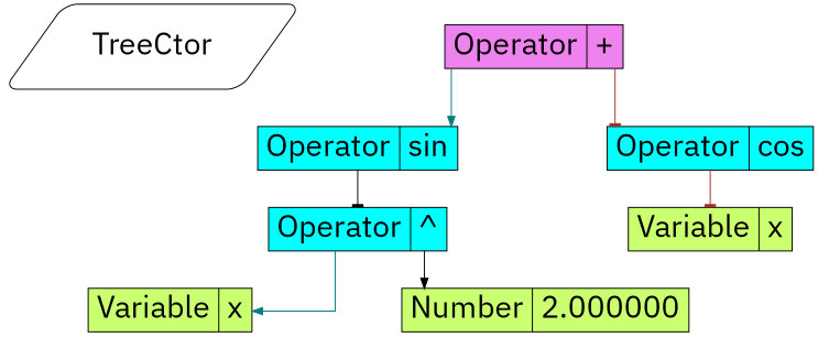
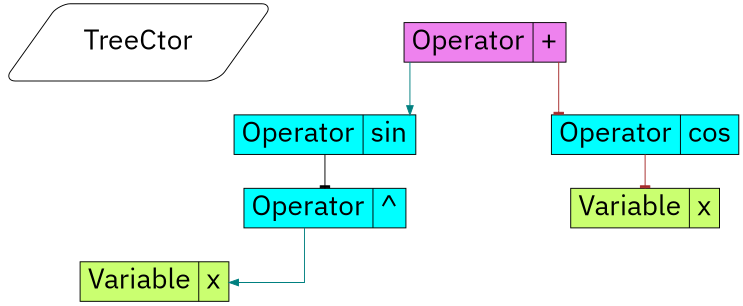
  digraph {
    nodesep=2
    splines=ortho
    fontname="IBM Plex Sans"
    node [fontsize=30 shape=record style=filled fontname="IBM Plex Sans" fillcolor=cyan1]
    edge [color=teal arrowhead=normal fontname="IBM Plex Sans"]
    n1 [label=TreeCtor shape=parallelogram style=rounded fillcolor=""]
    n2 [fillcolor=violet label="Operator|+"]
    n3 [label="Operator|sin"]
    n4 [label="Operator|cos"]
    n5 [label="Operator|^"]
    n6 [fillcolor=darkolivegreen1 label="Variable|x"]
-   n7 [fillcolor=darkolivegreen1 label="Number|2.000000"]
    n8 [fillcolor=darkolivegreen1 label="Variable|x"]
    n2 -> n3
    n2 -> n4 [color=brown arrowhead=tee]
    n3 -> n5 [color=black arrowhead=tee]
    n4 -> n8 [color=brown arrowhead=tee]
    n5 -> n6
-   n5 -> n7 [color=black]
  }
